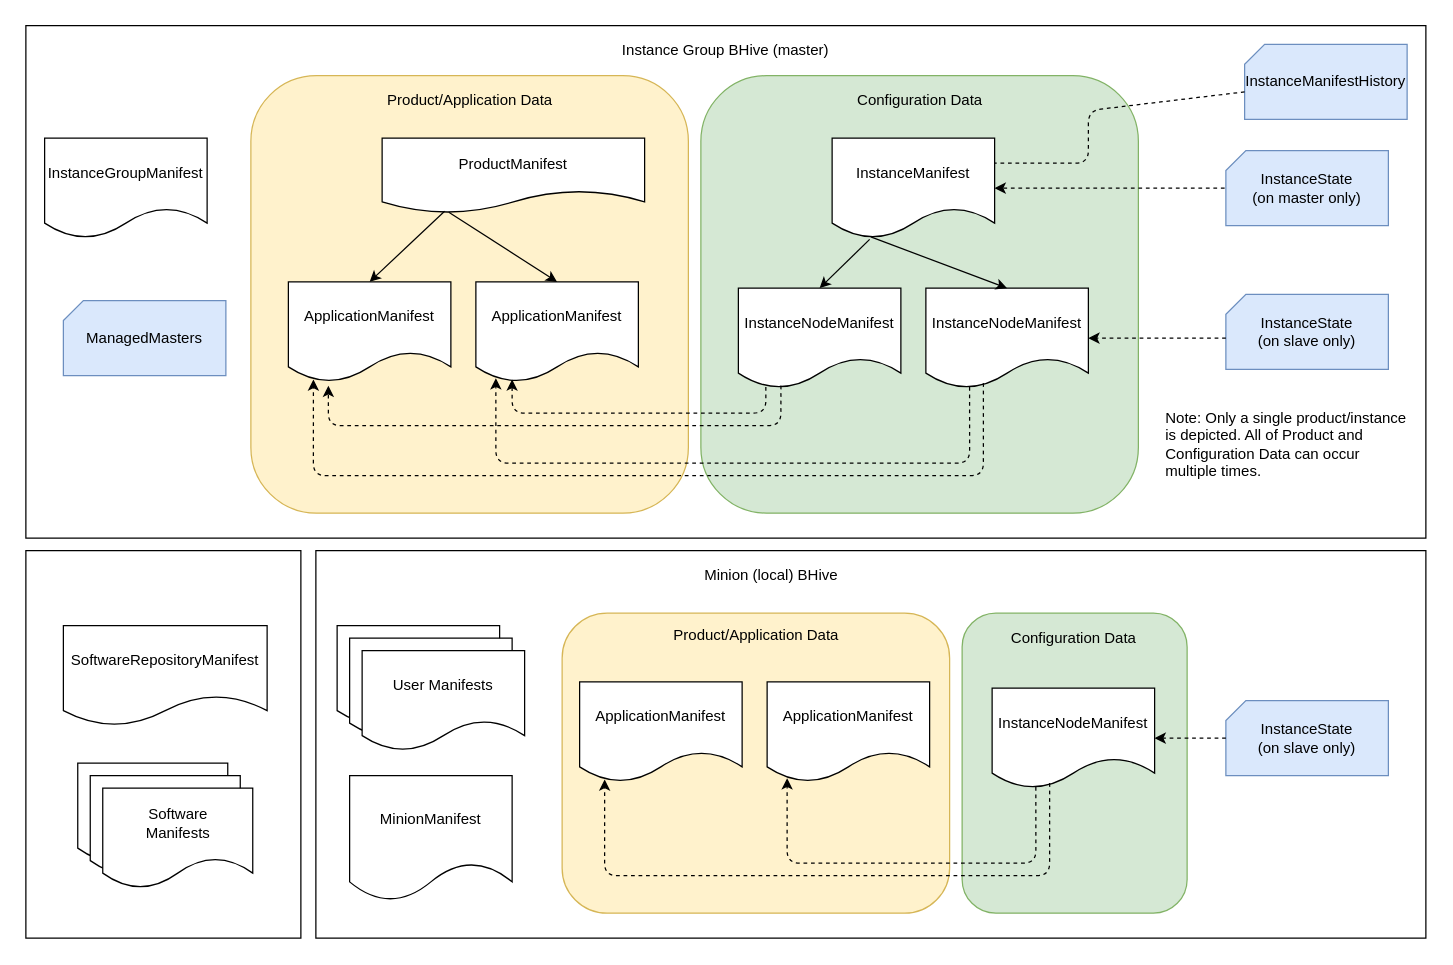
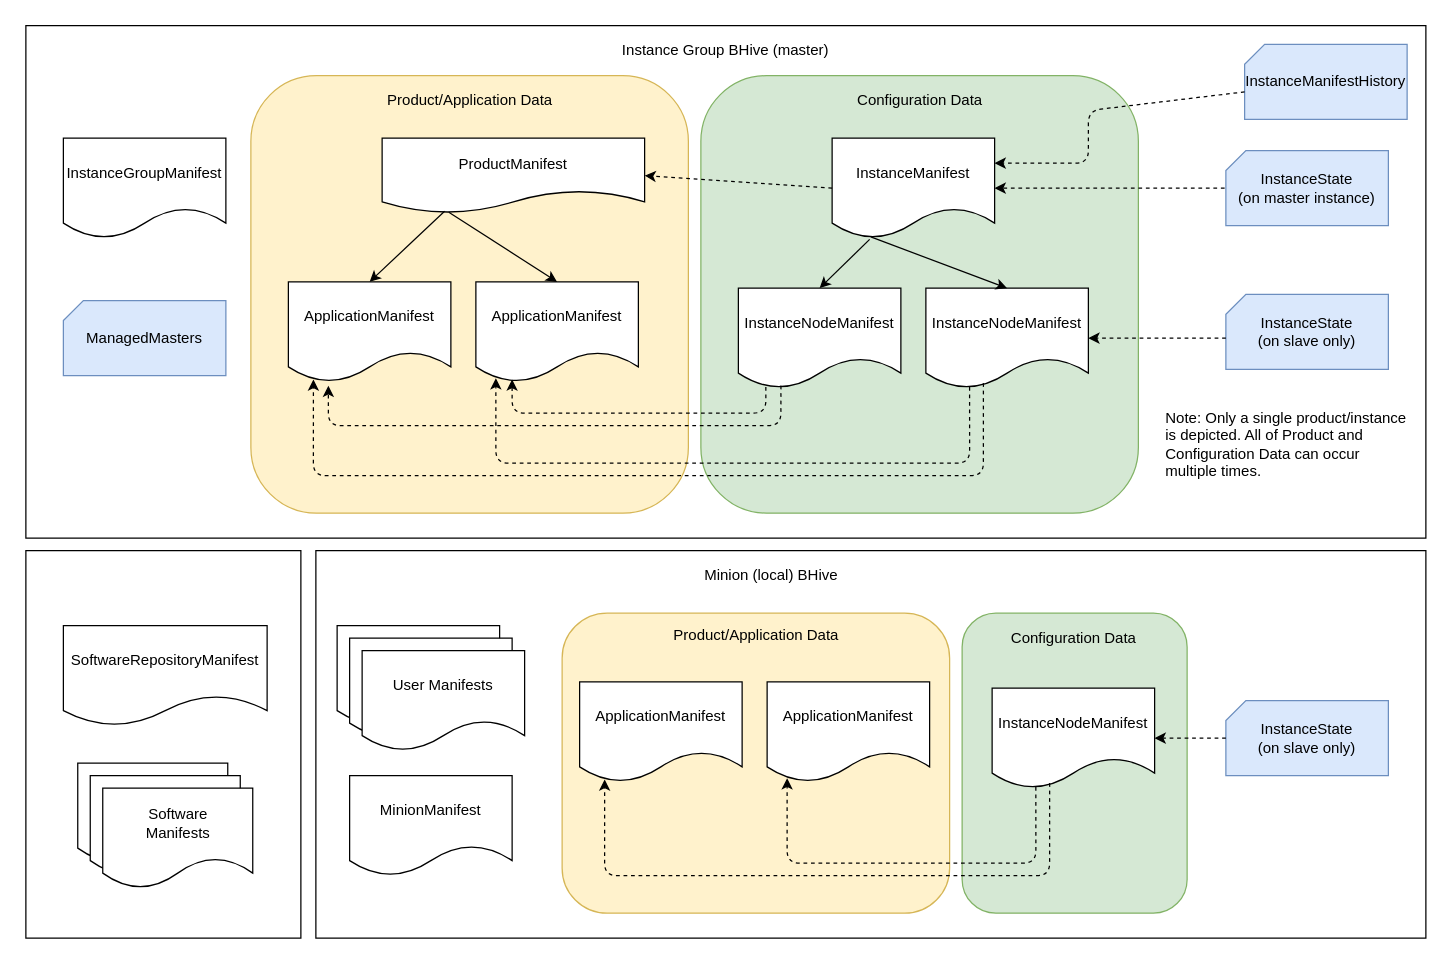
  <mxCell id="0" />
  <mxCell id="1" parent="0" />
  <mxCell id="2" value="" style="rounded=0;whiteSpace=wrap;html=1;" vertex="1" parent="1"><mxGeometry x="20" y="20" width="1120" height="410" as="geometry" /></mxCell>
  <mxCell id="3" value="" style="rounded=1;whiteSpace=wrap;html=1;fillColor=#d5e8d4;strokeColor=#82b366;" vertex="1" parent="1"><mxGeometry x="560" y="60" width="350" height="350" as="geometry" /></mxCell>
  <mxCell id="4" value="" style="rounded=1;whiteSpace=wrap;html=1;fillColor=#fff2cc;strokeColor=#d6b656;" vertex="1" parent="1"><mxGeometry x="200" y="60" width="350" height="350" as="geometry" /></mxCell>
  <mxCell id="5" value="Instance Group BHive (master)" style="text;html=1;strokeColor=none;fillColor=none;align=center;verticalAlign=middle;whiteSpace=wrap;rounded=0;" vertex="1" parent="1"><mxGeometry x="490" y="30" width="180" height="20" as="geometry" /></mxCell>
- <mxCell id="6" value="InstanceGroupManifest" style="shape=document;whiteSpace=wrap;html=1;boundedLbl=1;" vertex="1" parent="1"><mxGeometry x="35" y="110" width="130" height="80" as="geometry" /></mxCell>
+ <mxCell id="6" value="InstanceGroupManifest" style="shape=document;whiteSpace=wrap;html=1;boundedLbl=1;" vertex="1" parent="1"><mxGeometry x="50" y="110" width="130" height="80" as="geometry" /></mxCell>
  <mxCell id="7" value="InstanceManifest" style="shape=document;whiteSpace=wrap;html=1;boundedLbl=1;" vertex="1" parent="1"><mxGeometry x="665" y="110" width="130" height="80" as="geometry" /></mxCell>
  <mxCell id="8" value="InstanceNodeManifest" style="shape=document;whiteSpace=wrap;html=1;boundedLbl=1;" vertex="1" parent="1"><mxGeometry x="590" y="230" width="130" height="80" as="geometry" /></mxCell>
  <mxCell id="9" value="InstanceNodeManifest" style="shape=document;whiteSpace=wrap;html=1;boundedLbl=1;" vertex="1" parent="1"><mxGeometry x="740" y="230" width="130" height="80" as="geometry" /></mxCell>
  <mxCell id="10" value="" style="endArrow=classic;html=1;exitX=0.231;exitY=1.013;exitDx=0;exitDy=0;exitPerimeter=0;entryX=0.5;entryY=0;entryDx=0;entryDy=0;" edge="1" parent="1" source="7" target="8"><mxGeometry width="50" height="50" relative="1" as="geometry"><mxPoint x="230" y="300" as="sourcePoint" /><mxPoint x="280" y="250" as="targetPoint" /></mxGeometry></mxCell>
  <mxCell id="11" value="" style="endArrow=classic;html=1;exitX=0.238;exitY=0.988;exitDx=0;exitDy=0;exitPerimeter=0;entryX=0.5;entryY=0;entryDx=0;entryDy=0;" edge="1" parent="1" source="7" target="9"><mxGeometry width="50" height="50" relative="1" as="geometry"><mxPoint x="280" y="310" as="sourcePoint" /><mxPoint x="330" y="260" as="targetPoint" /></mxGeometry></mxCell>
  <mxCell id="12" value="ProductManifest" style="shape=document;whiteSpace=wrap;html=1;boundedLbl=1;" vertex="1" parent="1"><mxGeometry x="305" y="110" width="210" height="60" as="geometry" /></mxCell>
  <mxCell id="13" value="ApplicationManifest" style="shape=document;whiteSpace=wrap;html=1;boundedLbl=1;" vertex="1" parent="1"><mxGeometry x="230" y="225" width="130" height="80" as="geometry" /></mxCell>
  <mxCell id="14" value="ApplicationManifest" style="shape=document;whiteSpace=wrap;html=1;boundedLbl=1;" vertex="1" parent="1"><mxGeometry x="380" y="225" width="130" height="80" as="geometry" /></mxCell>
  <mxCell id="15" value="" style="endArrow=classic;html=1;exitX=0.238;exitY=0.975;exitDx=0;exitDy=0;exitPerimeter=0;entryX=0.5;entryY=0;entryDx=0;entryDy=0;" edge="1" parent="1" source="12" target="13"><mxGeometry width="50" height="50" relative="1" as="geometry"><mxPoint x="20" y="540" as="sourcePoint" /><mxPoint x="70" y="490" as="targetPoint" /></mxGeometry></mxCell>
  <mxCell id="16" value="" style="endArrow=classic;html=1;exitX=0.254;exitY=0.988;exitDx=0;exitDy=0;exitPerimeter=0;entryX=0.5;entryY=0;entryDx=0;entryDy=0;" edge="1" parent="1" source="12" target="14"><mxGeometry width="50" height="50" relative="1" as="geometry"><mxPoint x="20" y="540" as="sourcePoint" /><mxPoint x="70" y="490" as="targetPoint" /></mxGeometry></mxCell>
+ <mxCell id="17" value="" style="endArrow=classic;html=1;exitX=0;exitY=0.5;exitDx=0;exitDy=0;entryX=1;entryY=0.5;entryDx=0;entryDy=0;dashed=1;" edge="1" parent="1" source="7" target="12"><mxGeometry width="50" height="50" relative="1" as="geometry"><mxPoint x="20" y="540" as="sourcePoint" /><mxPoint x="70" y="490" as="targetPoint" /></mxGeometry></mxCell>
  <mxCell id="18" value="" style="endArrow=classic;html=1;exitX=0.262;exitY=0.975;exitDx=0;exitDy=0;exitPerimeter=0;entryX=0.246;entryY=1.038;entryDx=0;entryDy=0;entryPerimeter=0;dashed=1;" edge="1" parent="1" source="8" target="13"><mxGeometry width="50" height="50" relative="1" as="geometry"><mxPoint x="20" y="540" as="sourcePoint" /><mxPoint x="70" y="490" as="targetPoint" /><Array as="points"><mxPoint x="624" y="340" /><mxPoint x="430" y="340" /><mxPoint x="262" y="340" /></Array></mxGeometry></mxCell>
  <mxCell id="19" value="" style="endArrow=classic;html=1;dashed=1;exitX=0.169;exitY=0.988;exitDx=0;exitDy=0;exitPerimeter=0;entryX=0.223;entryY=0.975;entryDx=0;entryDy=0;entryPerimeter=0;" edge="1" parent="1" source="8" target="14"><mxGeometry width="50" height="50" relative="1" as="geometry"><mxPoint x="20" y="540" as="sourcePoint" /><mxPoint x="70" y="490" as="targetPoint" /><Array as="points"><mxPoint x="612" y="330" /><mxPoint x="409" y="330" /></Array></mxGeometry></mxCell>
  <mxCell id="20" value="" style="endArrow=classic;html=1;dashed=1;exitX=0.269;exitY=0.988;exitDx=0;exitDy=0;exitPerimeter=0;entryX=0.123;entryY=0.963;entryDx=0;entryDy=0;entryPerimeter=0;" edge="1" parent="1" source="9" target="14"><mxGeometry width="50" height="50" relative="1" as="geometry"><mxPoint x="560" y="420" as="sourcePoint" /><mxPoint x="610" y="370" as="targetPoint" /><Array as="points"><mxPoint x="775" y="370" /><mxPoint x="396" y="370" /></Array></mxGeometry></mxCell>
  <mxCell id="21" value="" style="endArrow=classic;html=1;dashed=1;exitX=0.354;exitY=0.95;exitDx=0;exitDy=0;exitPerimeter=0;entryX=0.154;entryY=0.975;entryDx=0;entryDy=0;entryPerimeter=0;" edge="1" parent="1" source="9" target="13"><mxGeometry width="50" height="50" relative="1" as="geometry"><mxPoint x="710" y="450" as="sourcePoint" /><mxPoint x="760" y="400" as="targetPoint" /><Array as="points"><mxPoint x="786" y="380" /><mxPoint x="250" y="380" /></Array></mxGeometry></mxCell>
  <mxCell id="22" value="Product/Application Data" style="text;html=1;strokeColor=none;fillColor=none;align=center;verticalAlign=middle;whiteSpace=wrap;rounded=0;" vertex="1" parent="1"><mxGeometry x="297.5" y="70" width="155" height="20" as="geometry" /></mxCell>
  <mxCell id="23" value="Configuration Data" style="text;html=1;strokeColor=none;fillColor=none;align=center;verticalAlign=middle;whiteSpace=wrap;rounded=0;" vertex="1" parent="1"><mxGeometry x="677.5" y="70" width="115" height="20" as="geometry" /></mxCell>
- <mxCell id="24" value="InstanceState&lt;br&gt;(on master only)" style="shape=card;whiteSpace=wrap;html=1;size=16;fillColor=#dae8fc;strokeColor=#6c8ebf;" vertex="1" parent="1"><mxGeometry x="980" y="120" width="130" height="60" as="geometry" /></mxCell>
+ <mxCell id="24" value="InstanceState&lt;br&gt;(on master instance)" style="shape=card;whiteSpace=wrap;html=1;size=16;fillColor=#dae8fc;strokeColor=#6c8ebf;" vertex="1" parent="1"><mxGeometry x="980" y="120" width="130" height="60" as="geometry" /></mxCell>
  <mxCell id="25" value="" style="endArrow=classic;html=1;dashed=1;entryX=1;entryY=0.5;entryDx=0;entryDy=0;" edge="1" parent="1" target="7"><mxGeometry width="50" height="50" relative="1" as="geometry"><mxPoint x="979" y="150" as="sourcePoint" /><mxPoint x="70" y="610" as="targetPoint" /></mxGeometry></mxCell>
  <mxCell id="26" value="InstanceState&lt;br&gt;(on slave only)" style="shape=card;whiteSpace=wrap;html=1;size=16;fillColor=#dae8fc;strokeColor=#6c8ebf;" vertex="1" parent="1"><mxGeometry x="980" y="235" width="130" height="60" as="geometry" /></mxCell>
  <mxCell id="27" value="" style="endArrow=classic;html=1;dashed=1;entryX=1;entryY=0.5;entryDx=0;entryDy=0;" edge="1" parent="1" target="9"><mxGeometry width="50" height="50" relative="1" as="geometry"><mxPoint x="980" y="270" as="sourcePoint" /><mxPoint x="888" y="340" as="targetPoint" /></mxGeometry></mxCell>
  <mxCell id="28" value="InstanceManifestHistory" style="shape=card;whiteSpace=wrap;html=1;size=16;fillColor=#dae8fc;strokeColor=#6c8ebf;" vertex="1" parent="1"><mxGeometry x="995" y="35" width="130" height="60" as="geometry" /></mxCell>
- <mxCell id="29" value="" style="endArrow=none;html=1;dashed=1;entryX=1;entryY=0.25;entryDx=0;entryDy=0;exitX=0;exitY=0;exitDx=0;exitDy=38;exitPerimeter=0;" edge="1" parent="1" source="28" target="7"><mxGeometry width="50" height="50" relative="1" as="geometry"><mxPoint x="989" y="160" as="sourcePoint" /><mxPoint x="805" y="160" as="targetPoint" /><Array as="points"><mxPoint x="870" y="88" /><mxPoint x="870" y="130" /></Array></mxGeometry></mxCell>
+ <mxCell id="29" value="" style="endArrow=classic;html=1;dashed=1;entryX=1;entryY=0.25;entryDx=0;entryDy=0;exitX=0;exitY=0;exitDx=0;exitDy=38;exitPerimeter=0;" edge="1" parent="1" source="28" target="7"><mxGeometry width="50" height="50" relative="1" as="geometry"><mxPoint x="989" y="160" as="sourcePoint" /><mxPoint x="805" y="160" as="targetPoint" /><Array as="points"><mxPoint x="870" y="88" /><mxPoint x="870" y="130" /></Array></mxGeometry></mxCell>
  <mxCell id="30" value="ManagedMasters" style="shape=card;whiteSpace=wrap;html=1;size=16;fillColor=#dae8fc;strokeColor=#6c8ebf;" vertex="1" parent="1"><mxGeometry x="50" y="240" width="130" height="60" as="geometry" /></mxCell>
  <mxCell id="31" value="" style="rounded=0;whiteSpace=wrap;html=1;" vertex="1" parent="1"><mxGeometry x="20" y="440" width="220" height="310" as="geometry" /></mxCell>
  <mxCell id="32" value="SoftwareRepositoryManifest" style="shape=document;whiteSpace=wrap;html=1;boundedLbl=1;" vertex="1" parent="1"><mxGeometry x="50" y="500" width="163" height="80" as="geometry" /></mxCell>
  <mxCell id="33" value="" style="group" vertex="1" connectable="0" parent="1"><mxGeometry x="61.5" y="610" width="140" height="100" as="geometry" /></mxCell>
  <mxCell id="34" value="Software&lt;br&gt;Manifests" style="shape=document;whiteSpace=wrap;html=1;boundedLbl=1;" vertex="1" parent="33"><mxGeometry width="120" height="80" as="geometry" /></mxCell>
  <mxCell id="35" value="Software&lt;br&gt;Manifests" style="shape=document;whiteSpace=wrap;html=1;boundedLbl=1;" vertex="1" parent="33"><mxGeometry x="10" y="10" width="120" height="80" as="geometry" /></mxCell>
  <mxCell id="36" value="Software&lt;br&gt;Manifests" style="shape=document;whiteSpace=wrap;html=1;boundedLbl=1;" vertex="1" parent="33"><mxGeometry x="20" y="20" width="120" height="80" as="geometry" /></mxCell>
  <mxCell id="37" value="" style="rounded=0;whiteSpace=wrap;html=1;" vertex="1" parent="1"><mxGeometry x="252" y="440" width="888" height="310" as="geometry" /></mxCell>
  <mxCell id="38" value="Minion (local) BHive" style="text;html=1;strokeColor=none;fillColor=none;align=center;verticalAlign=middle;whiteSpace=wrap;rounded=0;" vertex="1" parent="1"><mxGeometry x="549.5" y="450" width="133" height="20" as="geometry" /></mxCell>
- <mxCell id="39" value="MinionManifest" style="shape=document;whiteSpace=wrap;html=1;boundedLbl=1;" vertex="1" parent="1"><mxGeometry x="279" y="620" width="130" height="100" as="geometry" /></mxCell>
+ <mxCell id="39" value="MinionManifest" style="shape=document;whiteSpace=wrap;html=1;boundedLbl=1;" vertex="1" parent="1"><mxGeometry x="279" y="620" width="130" height="80" as="geometry" /></mxCell>
  <mxCell id="40" value="" style="group" vertex="1" connectable="0" parent="1"><mxGeometry x="269" y="500" width="150" height="100" as="geometry" /></mxCell>
  <mxCell id="41" value="User Manifests" style="shape=document;whiteSpace=wrap;html=1;boundedLbl=1;" vertex="1" parent="40"><mxGeometry width="130" height="80" as="geometry" /></mxCell>
  <mxCell id="42" value="User Manifests" style="shape=document;whiteSpace=wrap;html=1;boundedLbl=1;" vertex="1" parent="40"><mxGeometry x="10" y="10" width="130" height="80" as="geometry" /></mxCell>
  <mxCell id="43" value="User Manifests" style="shape=document;whiteSpace=wrap;html=1;boundedLbl=1;" vertex="1" parent="40"><mxGeometry x="20" y="20" width="130" height="80" as="geometry" /></mxCell>
  <mxCell id="44" value="" style="rounded=1;whiteSpace=wrap;html=1;fillColor=#d5e8d4;strokeColor=#82b366;" vertex="1" parent="1"><mxGeometry x="769" y="490" width="180" height="240" as="geometry" /></mxCell>
  <mxCell id="45" value="" style="rounded=1;whiteSpace=wrap;html=1;fillColor=#fff2cc;strokeColor=#d6b656;" vertex="1" parent="1"><mxGeometry x="449" y="490" width="310" height="240" as="geometry" /></mxCell>
  <mxCell id="46" value="InstanceNodeManifest" style="shape=document;whiteSpace=wrap;html=1;boundedLbl=1;" vertex="1" parent="1"><mxGeometry x="793" y="550" width="130" height="80" as="geometry" /></mxCell>
  <mxCell id="47" value="ApplicationManifest" style="shape=document;whiteSpace=wrap;html=1;boundedLbl=1;" vertex="1" parent="1"><mxGeometry x="463" y="545" width="130" height="80" as="geometry" /></mxCell>
  <mxCell id="48" value="ApplicationManifest" style="shape=document;whiteSpace=wrap;html=1;boundedLbl=1;" vertex="1" parent="1"><mxGeometry x="613" y="545" width="130" height="80" as="geometry" /></mxCell>
  <mxCell id="49" value="" style="endArrow=classic;html=1;dashed=1;exitX=0.269;exitY=0.988;exitDx=0;exitDy=0;exitPerimeter=0;entryX=0.123;entryY=0.963;entryDx=0;entryDy=0;entryPerimeter=0;" edge="1" parent="1" source="46" target="48"><mxGeometry width="50" height="50" relative="1" as="geometry"><mxPoint x="793" y="740" as="sourcePoint" /><mxPoint x="843" y="690" as="targetPoint" /><Array as="points"><mxPoint x="828" y="690" /><mxPoint x="629" y="690" /></Array></mxGeometry></mxCell>
  <mxCell id="50" value="" style="endArrow=classic;html=1;dashed=1;exitX=0.354;exitY=0.95;exitDx=0;exitDy=0;exitPerimeter=0;entryX=0.154;entryY=0.975;entryDx=0;entryDy=0;entryPerimeter=0;" edge="1" parent="1" source="46" target="47"><mxGeometry width="50" height="50" relative="1" as="geometry"><mxPoint x="943" y="770" as="sourcePoint" /><mxPoint x="993" y="720" as="targetPoint" /><Array as="points"><mxPoint x="839" y="700" /><mxPoint x="483" y="700" /></Array></mxGeometry></mxCell>
  <mxCell id="51" value="InstanceState&lt;br&gt;(on slave only)" style="shape=card;whiteSpace=wrap;html=1;size=16;fillColor=#dae8fc;strokeColor=#6c8ebf;" vertex="1" parent="1"><mxGeometry x="980" y="560" width="130" height="60" as="geometry" /></mxCell>
  <mxCell id="52" value="" style="endArrow=classic;html=1;dashed=1;entryX=1;entryY=0.5;entryDx=0;entryDy=0;" edge="1" parent="1" target="46"><mxGeometry width="50" height="50" relative="1" as="geometry"><mxPoint x="980" y="590" as="sourcePoint" /><mxPoint x="1282" y="660" as="targetPoint" /></mxGeometry></mxCell>
  <mxCell id="53" value="Product/Application Data" style="text;html=1;strokeColor=none;fillColor=none;align=center;verticalAlign=middle;whiteSpace=wrap;rounded=0;" vertex="1" parent="1"><mxGeometry x="526.5" y="497.5" width="155" height="20" as="geometry" /></mxCell>
  <mxCell id="54" value="Configuration Data" style="text;html=1;strokeColor=none;fillColor=none;align=center;verticalAlign=middle;whiteSpace=wrap;rounded=0;" vertex="1" parent="1"><mxGeometry x="800.5" y="500" width="115" height="20" as="geometry" /></mxCell>
  <mxCell id="55" value="Note: Only a single product/instance is depicted. All of Product and Configuration Data can occur multiple times." style="text;html=1;strokeColor=none;fillColor=none;align=left;verticalAlign=middle;whiteSpace=wrap;rounded=0;" vertex="1" parent="1"><mxGeometry x="930" y="320" width="200" height="70" as="geometry" /></mxCell>
